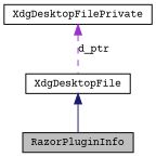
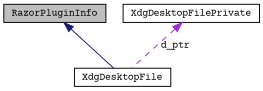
  digraph {
    fontname="Courier Prime"
    node [color=black fillcolor=white fontname="Courier Prime" fontsize=10 shape=record style=filled]
    edge [dir=back fontname="Courier Prime" fontsize=10 labelfontname=Helvetica labelfontsize=10]
    n1 [fillcolor=grey75 fontcolor=black height=0.2 label=RazorPluginInfo width=0.4]
    n2 [height=0.2 label=XdgDesktopFile width=0.4]
    n3 [height=0.2 label=XdgDesktopFilePrivate width=0.4]
-   n2 -> n1 [color=midnightblue style=solid]
+   n1 -> n2 [color=midnightblue style=solid]
    n3 -> n2 [color=darkorchid3 label=d_ptr style=dashed]
  }
